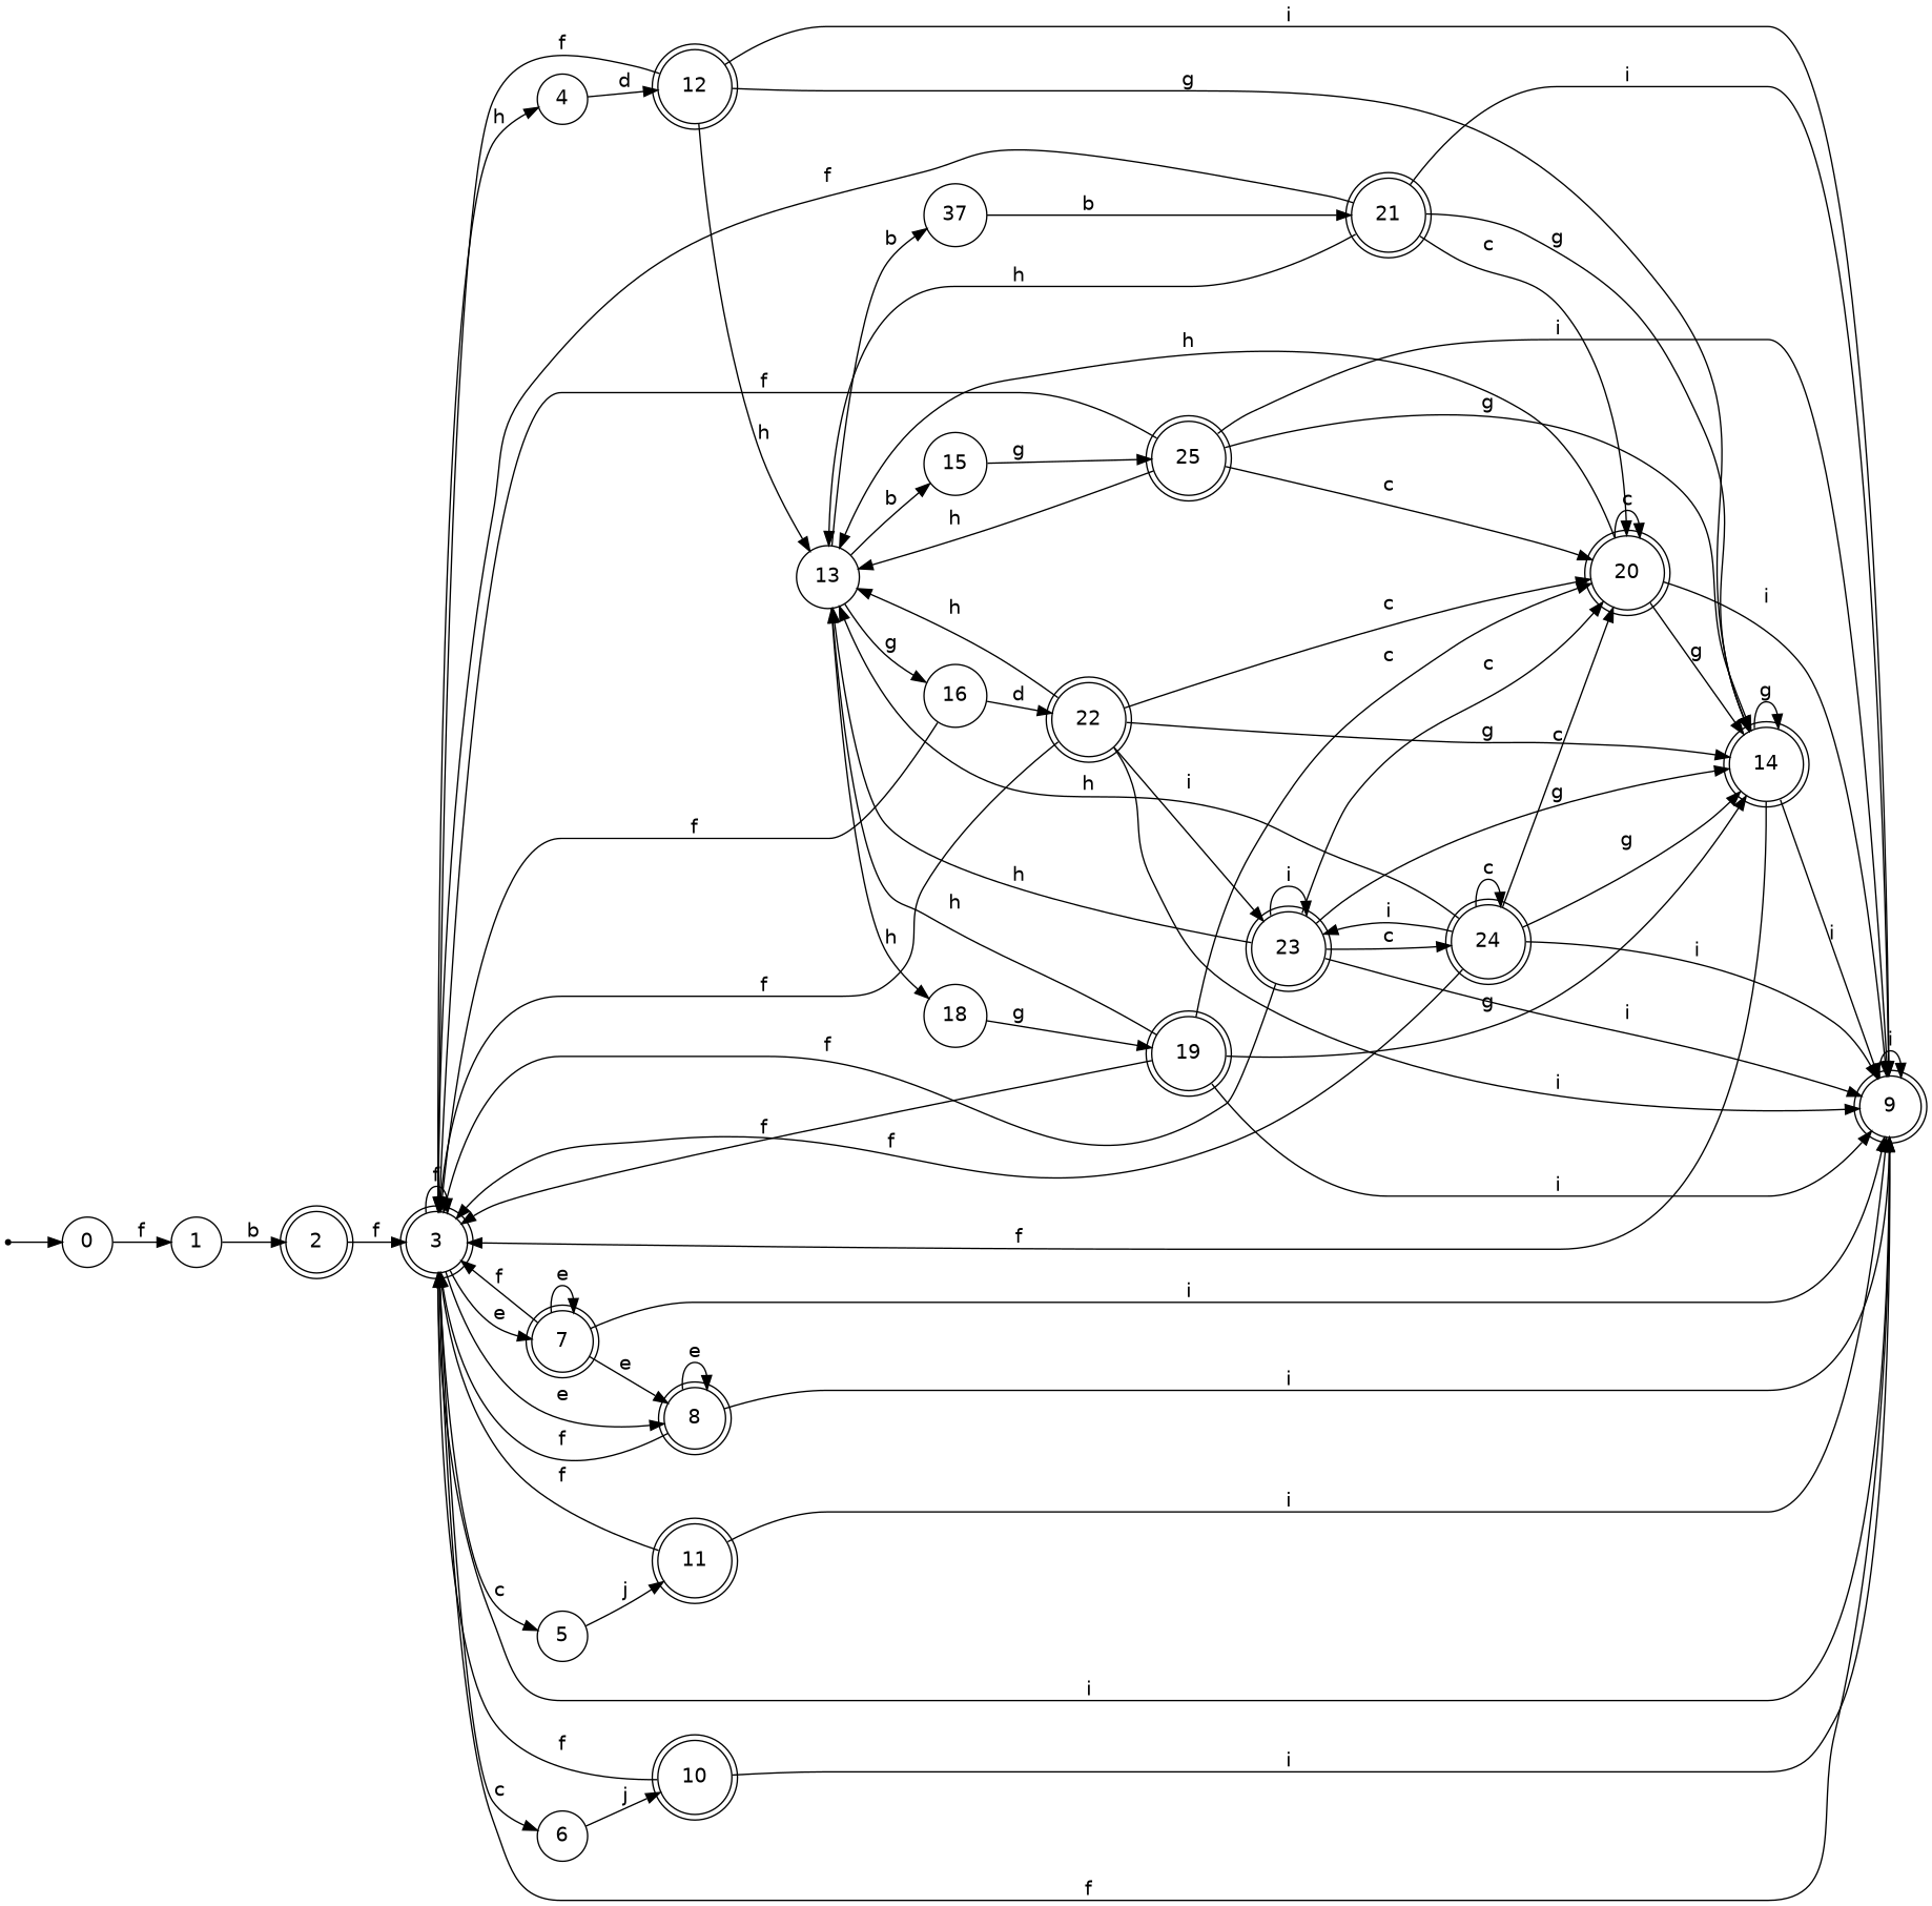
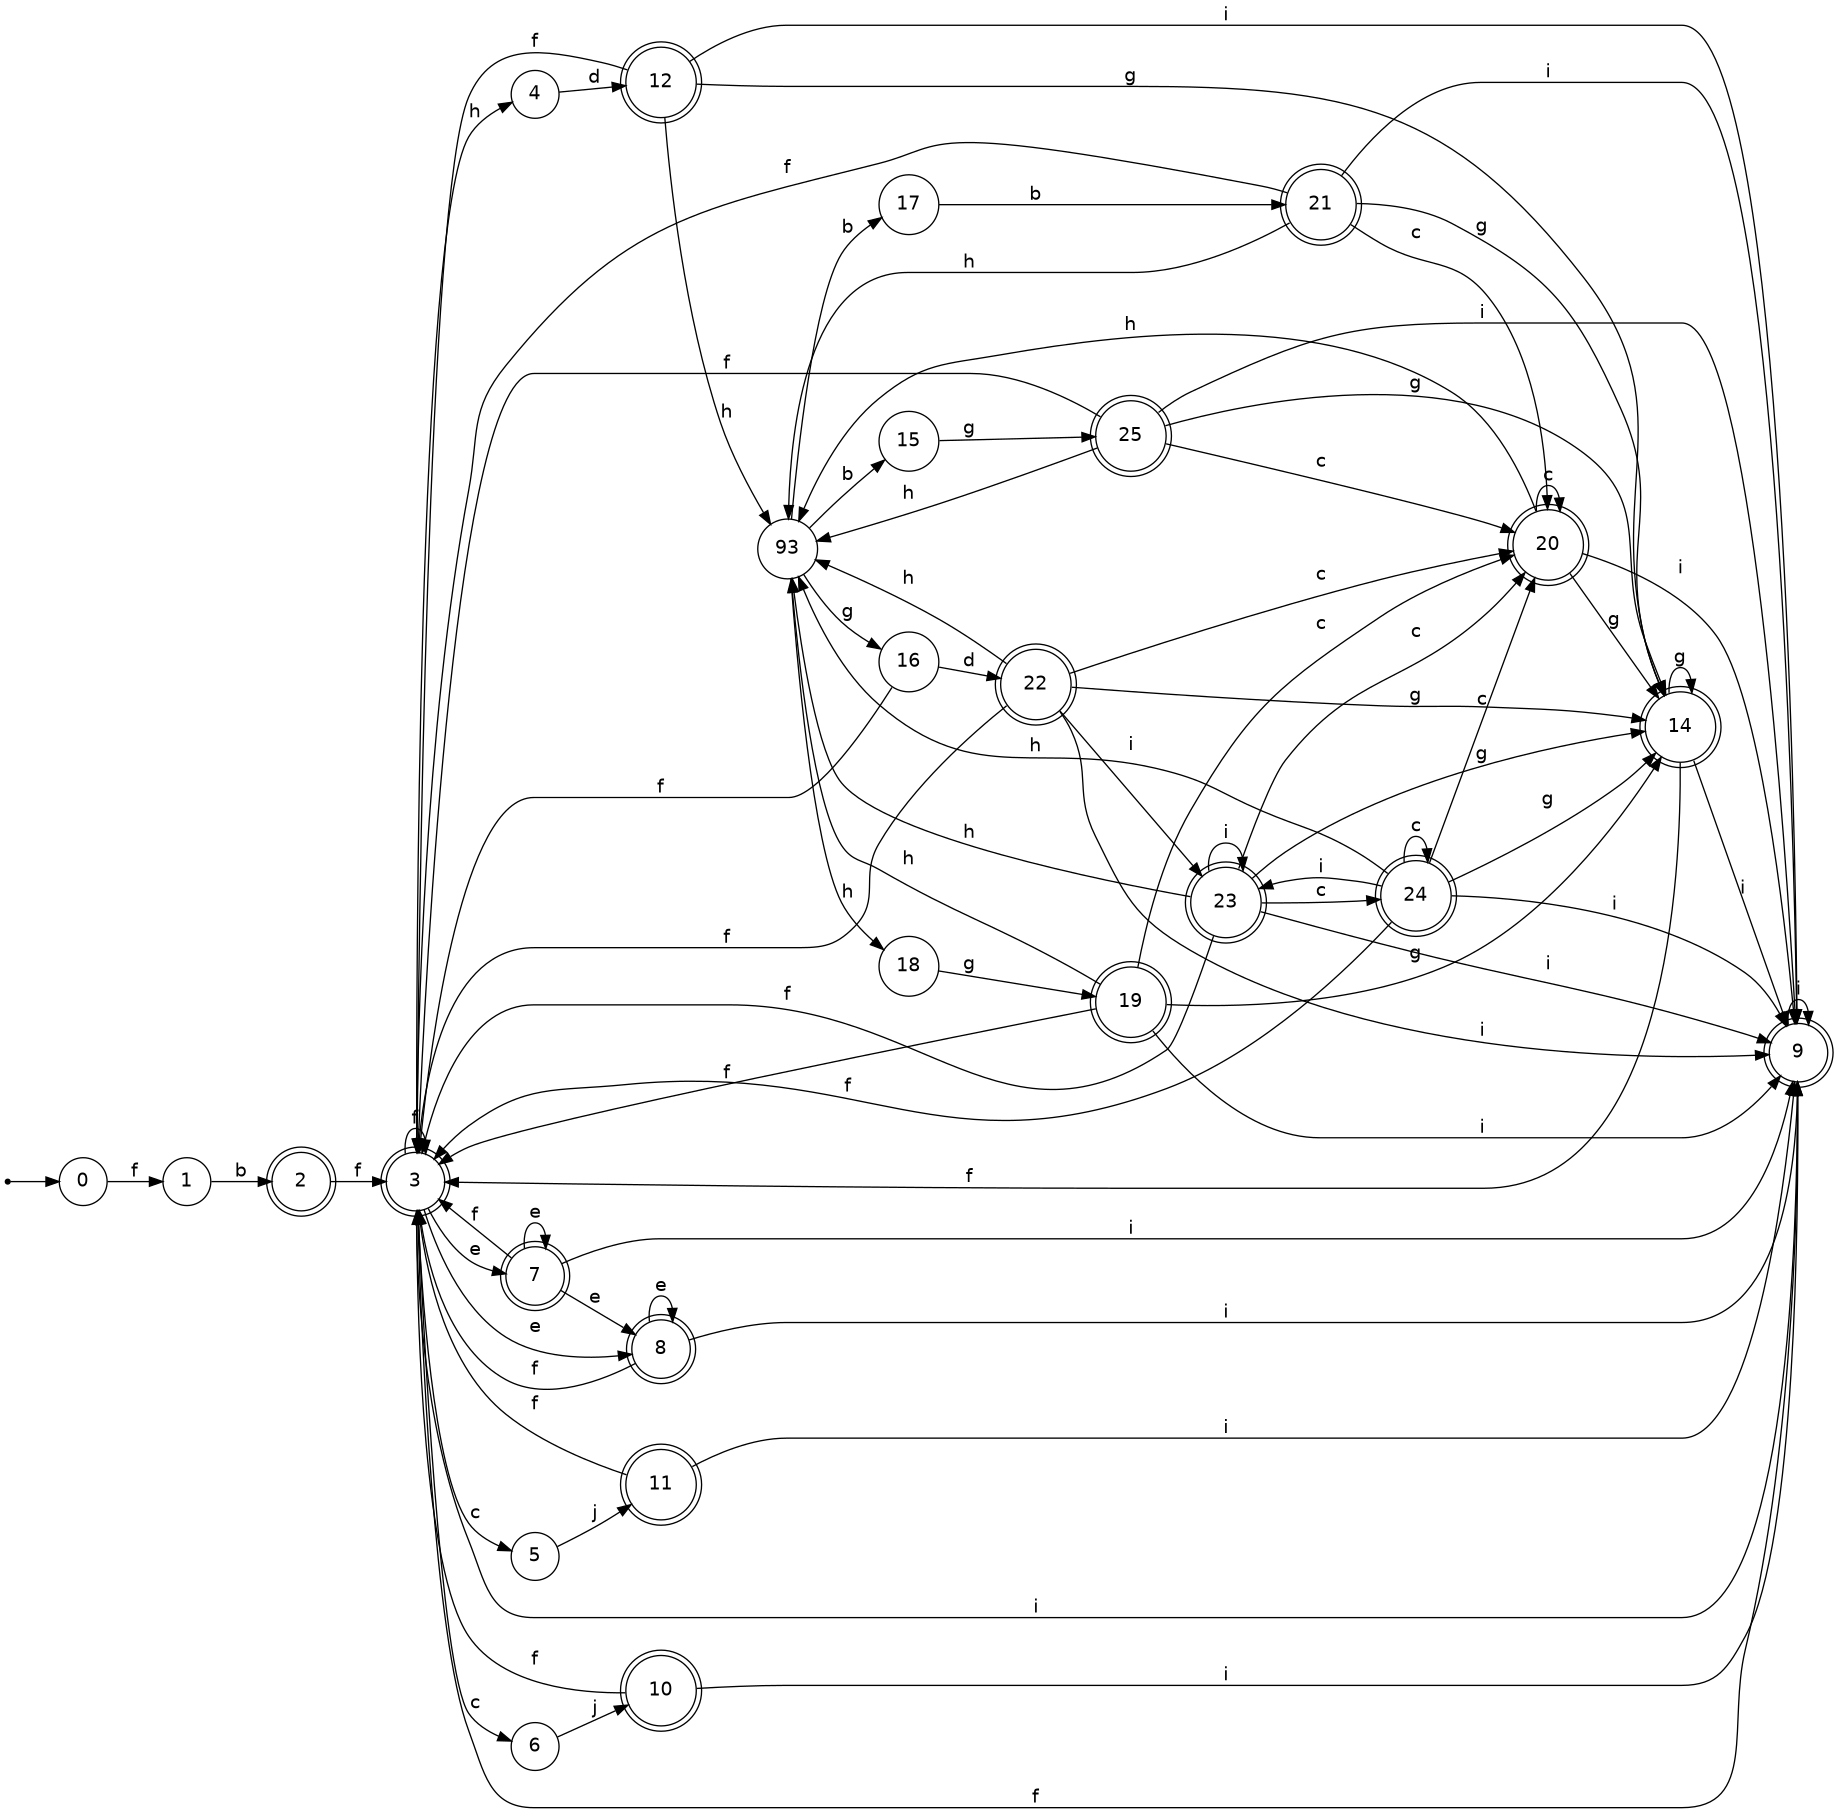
  digraph {
    fontname="DejaVu Sans"
    rankdir=LR
    node [fontname="DejaVu Sans" shape=doublecircle]
    edge [fontname="DejaVu Sans"]
    dummy0 [shape=point]
    0 [shape=circle]
    1 [shape=circle]
    2
    3
    4 [shape=circle]
    5 [shape=circle]
    6 [shape=circle]
    7
    8
    9
    12
    11
    10
-   13 [shape=circle]
+   13 [shape=circle label=93]
    14
    15 [shape=circle]
    16 [shape=circle]
-   17 [shape=circle label=37]
+   17 [shape=circle]
    18 [shape=circle]
    25
    22
    21
    19
    20
    23
    24
    dummy0 -> 0
    0 -> 1 [label=f]
    1 -> 2 [label=b]
    2 -> 3 [label=f]
    3 -> 3 [label=f]
    3 -> 4 [label=h]
    3 -> 5 [label=c]
    3 -> 6 [label=c]
    3 -> 7 [label=e]
    3 -> 8 [label=e]
    3 -> 9 [label=i]
    4 -> 12 [label=d]
    5 -> 11 [label=j]
    6 -> 10 [label=j]
    7 -> 3 [label=f]
    7 -> 7 [label=e]
    7 -> 8 [label=e]
    7 -> 9 [label=i]
    8 -> 3 [label=f]
    8 -> 8 [label=e]
    8 -> 9 [label=i]
    9 -> 3 [label=f]
    9 -> 9 [label=i]
    12 -> 3 [label=f]
    12 -> 9 [label=i]
    12 -> 13 [label=h]
    12 -> 14 [label=g]
    11 -> 3 [label=f]
    11 -> 9 [label=i]
    10 -> 3 [label=f]
    10 -> 9 [label=i]
    13 -> 15 [label=b]
    13 -> 16 [label=g]
    13 -> 17 [label=b]
    13 -> 18 [label=h]
    14 -> 3 [label=f]
    14 -> 9 [label=i]
    14 -> 14 [label=g]
    15 -> 25 [label=g]
    16 -> 3 [label=f]
    16 -> 22 [label=d]
    17 -> 21 [label=b]
    18 -> 19 [label=g]
    25 -> 3 [label=f]
    25 -> 9 [label=i]
    25 -> 13 [label=h]
    25 -> 14 [label=g]
    25 -> 20 [label=c]
    22 -> 3 [label=f]
    22 -> 9 [label=i]
    22 -> 13 [label=h]
    22 -> 14 [label=g]
    22 -> 20 [label=c]
    22 -> 23 [label=i]
    21 -> 3 [label=f]
    21 -> 9 [label=i]
    21 -> 13 [label=h]
    21 -> 14 [label=g]
    21 -> 20 [label=c]
    19 -> 3 [label=f]
    19 -> 9 [label=i]
    19 -> 13 [label=h]
    19 -> 14 [label=g]
    19 -> 20 [label=c]
    20 -> 9 [label=i]
    20 -> 13 [label=h]
    20 -> 14 [label=g]
    20 -> 20 [label=c]
    23 -> 3 [label=f]
    23 -> 9 [label=i]
    23 -> 13 [label=h]
    23 -> 14 [label=g]
    23 -> 20 [label=c]
    23 -> 23 [label=i]
    23 -> 24 [label=c]
    24 -> 3 [label=f]
    24 -> 9 [label=i]
    24 -> 13 [label=h]
    24 -> 14 [label=g]
    24 -> 20 [label=c]
    24 -> 23 [label=i]
    24 -> 24 [label=c]
  }
